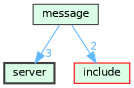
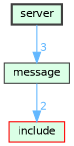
  digraph {
    compound=true
    node [color=grey25 fillcolor="#daffe6" fontname=Helvetica fontsize=10 shape=box style=filled]
    edge [color=steelblue1 fontcolor=steelblue1 fontname=Helvetica fontsize=10 labeldistance=1.5 labelfontname=Helvetica labelfontsize=10]
    n1 [height=0.2 label=server style="filled,bold" width=0.4]
    n2 [height=0.2 label=message width=0.4]
    n3 [color=red height=0.2 label=include width=0.4]
-   n2 -> n1 [headlabel=3]
+   n1 -> n2 [headlabel=3]
    n2 -> n3 [headlabel=2]
  }
